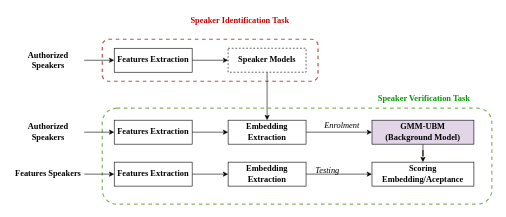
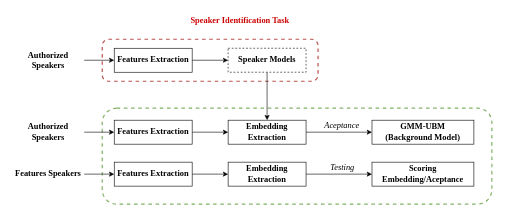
  <mxCell id="0" />
  <mxCell id="1" parent="0" />
  <mxCell id="2" value="" style="rounded=1;whiteSpace=wrap;html=1;fillColor=none;strokeColor=#82b366;dashed=1;strokeWidth=2;" vertex="1" parent="1"><mxGeometry x="170" y="180" width="650" height="160" as="geometry" /></mxCell>
  <mxCell id="3" value="" style="rounded=1;whiteSpace=wrap;html=1;fillColor=none;dashed=1;strokeWidth=2;strokeColor=#b85450;" vertex="1" parent="1"><mxGeometry x="170" y="65" width="360" height="70" as="geometry" /></mxCell>
  <mxCell id="4" value="" style="edgeStyle=orthogonalEdgeStyle;rounded=0;orthogonalLoop=1;jettySize=auto;html=1;" edge="1" parent="1" source="5" target="9"><mxGeometry relative="1" as="geometry" /></mxCell>
  <mxCell id="5" value="&lt;font style=&quot;font-size: 14px;&quot; face=&quot;Verdana&quot;&gt;&lt;b style=&quot;&quot;&gt;Features Extraction&lt;/b&gt;&lt;/font&gt;" style="rounded=0;whiteSpace=wrap;html=1;" vertex="1" parent="1"><mxGeometry x="190" y="80" width="130" height="40" as="geometry" /></mxCell>
  <mxCell id="6" value="" style="edgeStyle=orthogonalEdgeStyle;rounded=0;orthogonalLoop=1;jettySize=auto;html=1;" edge="1" parent="1" source="7" target="5"><mxGeometry relative="1" as="geometry" /></mxCell>
  <mxCell id="7" value="&lt;b&gt;&lt;font style=&quot;font-size: 14px;&quot; face=&quot;Verdana&quot;&gt;Authorized Speakers&lt;/font&gt;&lt;/b&gt;" style="text;html=1;align=center;verticalAlign=middle;whiteSpace=wrap;rounded=0;" vertex="1" parent="1"><mxGeometry x="20" y="75" width="120" height="50" as="geometry" /></mxCell>
  <mxCell id="8" style="edgeStyle=orthogonalEdgeStyle;rounded=0;orthogonalLoop=1;jettySize=auto;html=1;exitX=0.5;exitY=1;exitDx=0;exitDy=0;entryX=0.5;entryY=0;entryDx=0;entryDy=0;" edge="1" parent="1" source="9"><mxGeometry relative="1" as="geometry"><mxPoint x="445" y="200" as="targetPoint" /></mxGeometry></mxCell>
  <mxCell id="9" value="&lt;font style=&quot;font-size: 14px;&quot; face=&quot;Verdana&quot;&gt;&lt;b style=&quot;&quot;&gt;Speaker Models&lt;/b&gt;&lt;/font&gt;" style="rounded=0;whiteSpace=wrap;html=1;dashed=1;" vertex="1" parent="1"><mxGeometry x="380" y="80" width="130" height="40" as="geometry" /></mxCell>
  <mxCell id="10" value="&lt;b&gt;&lt;font face=&quot;Verdana&quot; style=&quot;font-size: 14px;&quot;&gt;Speaker Identification Task&lt;/font&gt;&lt;/b&gt;" style="text;html=1;align=center;verticalAlign=middle;whiteSpace=wrap;rounded=0;fontColor=#CC0000;" vertex="1" parent="1"><mxGeometry x="285" y="20" width="230" height="30" as="geometry" /></mxCell>
- <mxCell id="11" value="" style="edgeStyle=orthogonalEdgeStyle;rounded=0;orthogonalLoop=1;jettySize=auto;html=1;" edge="1" parent="1" source="12" target="26"><mxGeometry relative="1" as="geometry" /></mxCell>
- <mxCell id="12" value="&lt;font style=&quot;font-size: 14px;&quot; face=&quot;Verdana&quot;&gt;&lt;b style=&quot;&quot;&gt;GMM-UBM&lt;/b&gt;&lt;/font&gt;&lt;div&gt;&lt;font style=&quot;font-size: 14px;&quot; face=&quot;Verdana&quot;&gt;&lt;b style=&quot;&quot;&gt;(Background Model)&lt;/b&gt;&lt;/font&gt;&lt;/div&gt;" style="rounded=0;whiteSpace=wrap;html=1;fillColor=#e1d5e7;" vertex="1" parent="1"><mxGeometry x="620" y="200" width="170" height="40" as="geometry" /></mxCell>
+ <mxCell id="12" value="&lt;font style=&quot;font-size: 14px;&quot; face=&quot;Verdana&quot;&gt;&lt;b style=&quot;&quot;&gt;GMM-UBM&lt;/b&gt;&lt;/font&gt;&lt;div&gt;&lt;font style=&quot;font-size: 14px;&quot; face=&quot;Verdana&quot;&gt;&lt;b style=&quot;&quot;&gt;(Background Model)&lt;/b&gt;&lt;/font&gt;&lt;/div&gt;" style="rounded=0;whiteSpace=wrap;html=1;" vertex="1" parent="1"><mxGeometry x="620" y="200" width="170" height="40" as="geometry" /></mxCell>
  <mxCell id="13" value="" style="edgeStyle=orthogonalEdgeStyle;rounded=0;orthogonalLoop=1;jettySize=auto;html=1;" edge="1" parent="1" source="14" target="12"><mxGeometry relative="1" as="geometry" /></mxCell>
  <mxCell id="14" value="&lt;font style=&quot;font-size: 14px;&quot; face=&quot;Verdana&quot;&gt;&lt;b style=&quot;&quot;&gt;Embedding Extraction&lt;/b&gt;&lt;/font&gt;" style="rounded=0;whiteSpace=wrap;html=1;" vertex="1" parent="1"><mxGeometry x="380" y="200" width="130" height="40" as="geometry" /></mxCell>
  <mxCell id="15" value="" style="edgeStyle=orthogonalEdgeStyle;rounded=0;orthogonalLoop=1;jettySize=auto;html=1;" edge="1" parent="1" source="16" target="18"><mxGeometry relative="1" as="geometry" /></mxCell>
  <mxCell id="16" value="&lt;b&gt;&lt;font style=&quot;font-size: 14px;&quot; face=&quot;Verdana&quot;&gt;Authorized Speakers&lt;/font&gt;&lt;/b&gt;" style="text;html=1;align=center;verticalAlign=middle;whiteSpace=wrap;rounded=0;" vertex="1" parent="1"><mxGeometry x="20" y="195" width="120" height="50" as="geometry" /></mxCell>
  <mxCell id="17" style="edgeStyle=orthogonalEdgeStyle;rounded=0;orthogonalLoop=1;jettySize=auto;html=1;exitX=1;exitY=0.5;exitDx=0;exitDy=0;entryX=0;entryY=0.5;entryDx=0;entryDy=0;" edge="1" parent="1" source="18" target="14"><mxGeometry relative="1" as="geometry" /></mxCell>
  <mxCell id="18" value="&lt;font style=&quot;font-size: 14px;&quot; face=&quot;Verdana&quot;&gt;&lt;b style=&quot;&quot;&gt;Features Extraction&lt;/b&gt;&lt;/font&gt;" style="rounded=0;whiteSpace=wrap;html=1;" vertex="1" parent="1"><mxGeometry x="190" y="200" width="130" height="40" as="geometry" /></mxCell>
  <mxCell id="19" value="" style="edgeStyle=orthogonalEdgeStyle;rounded=0;orthogonalLoop=1;jettySize=auto;html=1;" edge="1" parent="1" source="20" target="22"><mxGeometry relative="1" as="geometry" /></mxCell>
  <mxCell id="20" value="&lt;b&gt;&lt;font style=&quot;font-size: 14px;&quot; face=&quot;Verdana&quot;&gt;Features Speakers&lt;/font&gt;&lt;/b&gt;" style="text;html=1;align=center;verticalAlign=middle;whiteSpace=wrap;rounded=0;" vertex="1" parent="1"><mxGeometry x="20" y="265" width="120" height="50" as="geometry" /></mxCell>
  <mxCell id="21" style="edgeStyle=orthogonalEdgeStyle;rounded=0;orthogonalLoop=1;jettySize=auto;html=1;exitX=1;exitY=0.5;exitDx=0;exitDy=0;entryX=0;entryY=0.5;entryDx=0;entryDy=0;" edge="1" parent="1" source="22" target="24"><mxGeometry relative="1" as="geometry" /></mxCell>
  <mxCell id="22" value="&lt;font style=&quot;font-size: 14px;&quot; face=&quot;Verdana&quot;&gt;&lt;b style=&quot;&quot;&gt;Features Extraction&lt;/b&gt;&lt;/font&gt;" style="rounded=0;whiteSpace=wrap;html=1;" vertex="1" parent="1"><mxGeometry x="190" y="270" width="130" height="40" as="geometry" /></mxCell>
  <mxCell id="23" value="" style="edgeStyle=orthogonalEdgeStyle;rounded=0;orthogonalLoop=1;jettySize=auto;html=1;" edge="1" parent="1" source="24" target="26"><mxGeometry relative="1" as="geometry" /></mxCell>
  <mxCell id="24" value="&lt;font style=&quot;font-size: 14px;&quot; face=&quot;Verdana&quot;&gt;&lt;b style=&quot;&quot;&gt;Embedding Extraction&lt;/b&gt;&lt;/font&gt;" style="rounded=0;whiteSpace=wrap;html=1;" vertex="1" parent="1"><mxGeometry x="380" y="270" width="130" height="40" as="geometry" /></mxCell>
- <mxCell id="25" value="&lt;font style=&quot;font-size: 14px;&quot; face=&quot;Verdana&quot;&gt;&lt;i&gt;Enrolment&lt;/i&gt;&lt;/font&gt;" style="text;html=1;align=center;verticalAlign=middle;whiteSpace=wrap;rounded=0;" vertex="1" parent="1"><mxGeometry x="540" y="195" width="60" height="30" as="geometry" /></mxCell>
+ <mxCell id="25" value="&lt;font style=&quot;font-size: 14px;&quot; face=&quot;Verdana&quot;&gt;&lt;i&gt;Aceptance&lt;/i&gt;&lt;/font&gt;" style="text;html=1;align=center;verticalAlign=middle;whiteSpace=wrap;rounded=0;" vertex="1" parent="1"><mxGeometry x="540" y="195" width="60" height="30" as="geometry" /></mxCell>
  <mxCell id="26" value="&lt;font face=&quot;Verdana&quot;&gt;&lt;span style=&quot;font-size: 14px;&quot;&gt;&lt;b&gt;Scoring Embedding/Aceptance&lt;/b&gt;&lt;/span&gt;&lt;/font&gt;" style="rounded=0;whiteSpace=wrap;html=1;" vertex="1" parent="1"><mxGeometry x="620" y="270" width="170" height="40" as="geometry" /></mxCell>
- <mxCell id="27" value="&lt;font style=&quot;font-size: 14px;&quot; face=&quot;Verdana&quot;&gt;&lt;i&gt;Testing&lt;/i&gt;&lt;/font&gt;" style="text;html=1;align=center;verticalAlign=middle;whiteSpace=wrap;rounded=0;" vertex="1" parent="1"><mxGeometry x="516" y="269" width="60" height="30" as="geometry" /></mxCell>
- <mxCell id="28" value="&lt;b&gt;&lt;font face=&quot;Verdana&quot; style=&quot;font-size: 14px; color: rgb(0, 153, 0);&quot;&gt;Speaker Verification Task&lt;/font&gt;&lt;/b&gt;" style="text;html=1;align=center;verticalAlign=middle;whiteSpace=wrap;rounded=0;fontColor=#CC0000;" vertex="1" parent="1"><mxGeometry x="592" y="149" width="230" height="30" as="geometry" /></mxCell>
+ <mxCell id="27" value="&lt;font style=&quot;font-size: 14px;&quot; face=&quot;Verdana&quot;&gt;&lt;i&gt;Testing&lt;/i&gt;&lt;/font&gt;" style="text;html=1;align=center;verticalAlign=middle;whiteSpace=wrap;rounded=0;" vertex="1" parent="1"><mxGeometry x="541" y="264" width="60" height="30" as="geometry" /></mxCell>
